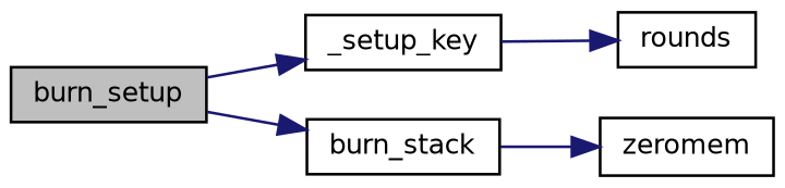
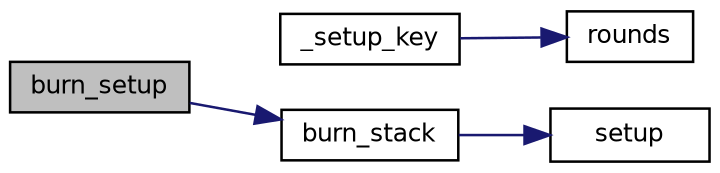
  digraph {
    rankdir=LR
    node [color=black fillcolor=white fontname=Helvetica fontsize=10 shape=record style=filled]
    edge [color=midnightblue fontname=Helvetica fontsize=10 labelfontname=Helvetica labelfontsize=10 style=solid]
    n1 [fillcolor=grey75 fontcolor=black height=0.2 label=burn_setup width=0.4]
    n2 [height=0.2 label=_setup_key width=0.4]
    n3 [height=0.2 label=burn_stack width=0.4]
    n4 [height=0.2 label=rounds width=0.4]
-   n5 [height=0.2 label=zeromem width=0.4]
-   n1 -> n2
+   n5 [height=0.2 label=setup width=0.4]
    n1 -> n3
    n2 -> n4
    n3 -> n5
  }
